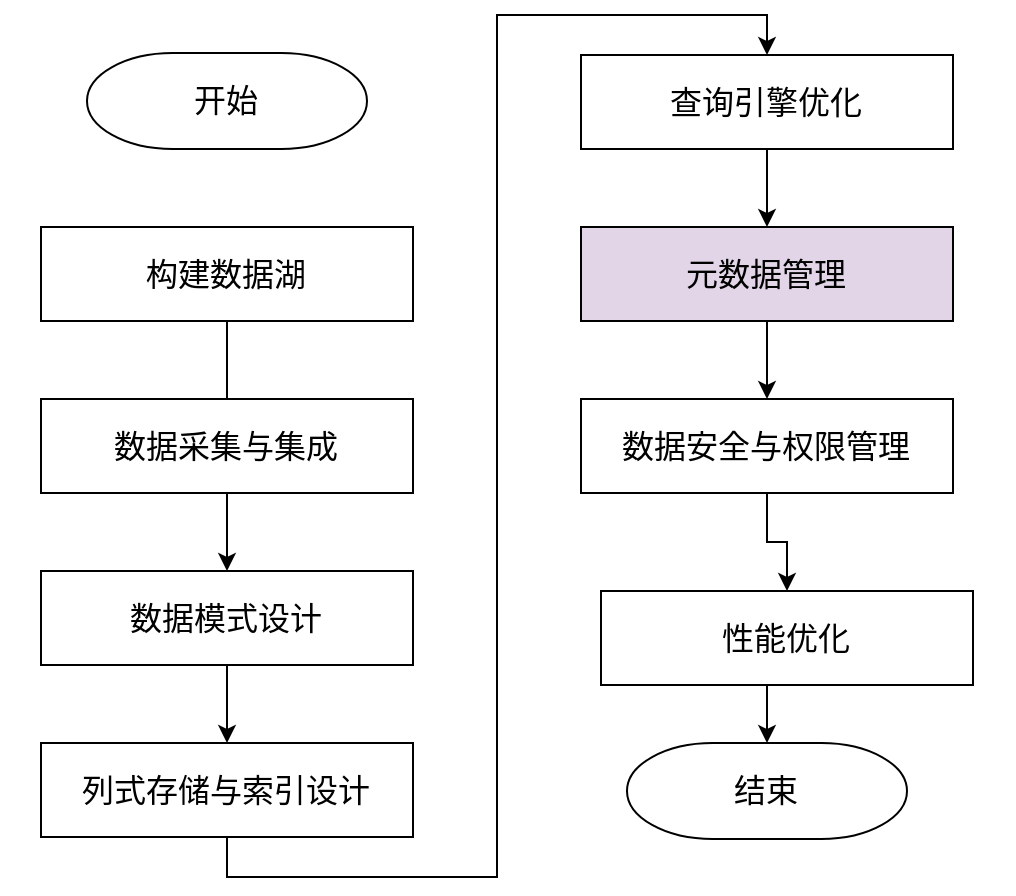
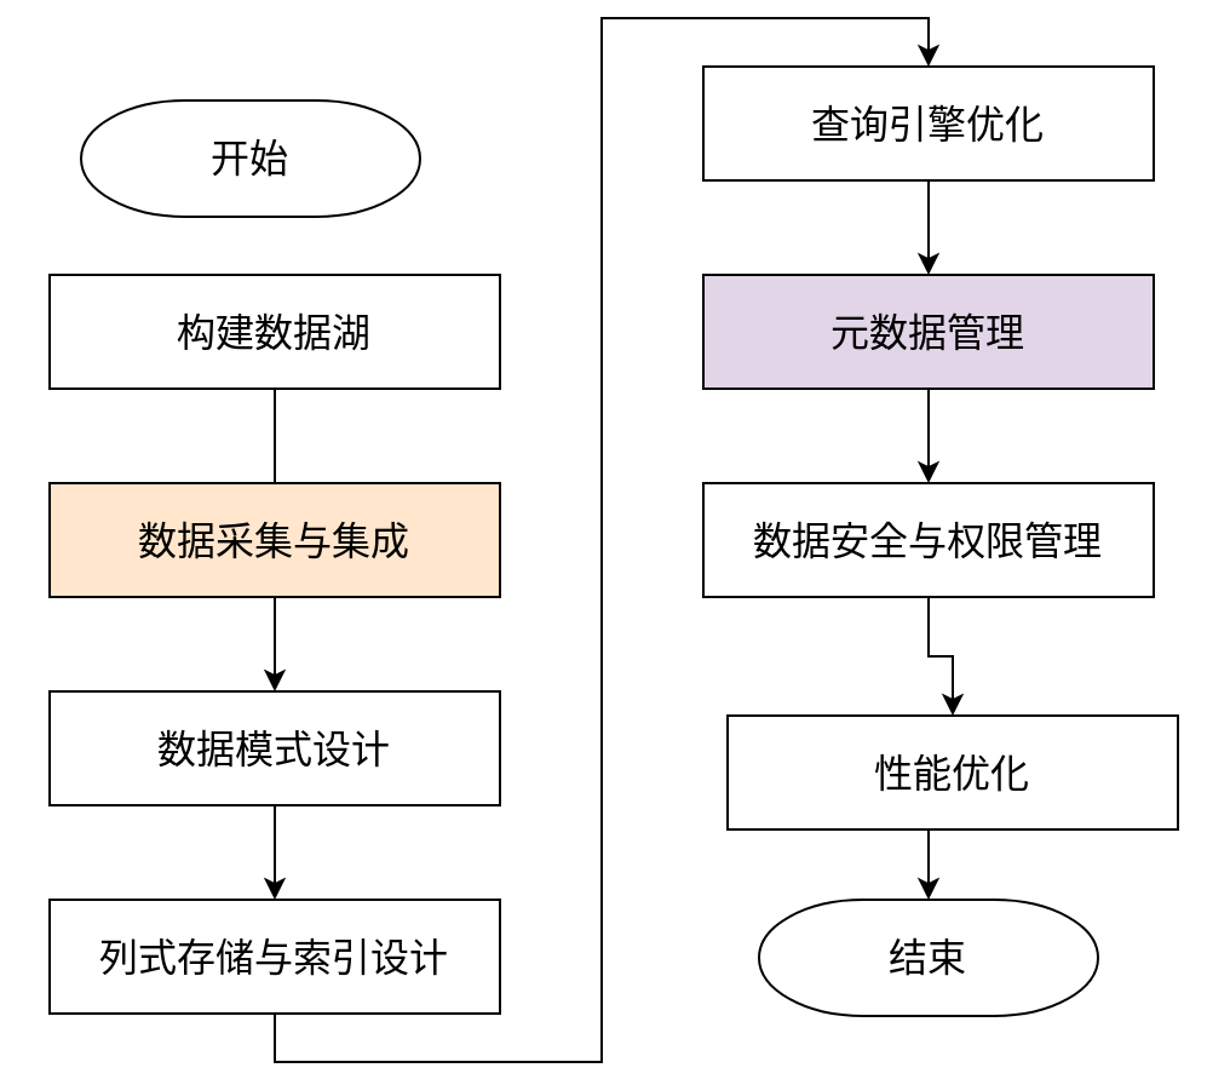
  <mxCell id="0" />
  <mxCell id="1" parent="0" />
  <mxCell id="2" style="rounded=0;orthogonalLoop=1;jettySize=auto;html=1;exitX=0.5;exitY=1;exitDx=0;exitDy=0;entryX=0.5;entryY=0;entryDx=0;entryDy=0;endArrow=none;" edge="1" parent="1" source="3" target="6"><mxGeometry relative="1" as="geometry"><mxPoint x="113" y="194" as="targetPoint" /></mxGeometry></mxCell>
  <mxCell id="3" value="&lt;font style=&quot;font-size: 16px;&quot;&gt;构建数据湖&lt;/font&gt;" style="whiteSpace=wrap;html=1;rounded=0;shadow=0;labelBackgroundColor=none;strokeWidth=1;fontFamily=Verdana;fontSize=8;align=center;" parent="1" vertex="1"><mxGeometry x="20" y="107" width="186" height="47" as="geometry" /></mxCell>
- <mxCell id="4" value="&lt;font style=&quot;font-size: 16px;&quot;&gt;开始&lt;/font&gt;" style="strokeWidth=1;html=1;shape=mxgraph.flowchart.terminator;whiteSpace=wrap;rounded=0;shadow=0;labelBackgroundColor=none;fontFamily=Verdana;fontSize=8;align=center;" parent="1" vertex="1"><mxGeometry x="43" y="20" width="140" height="48" as="geometry" /></mxCell>
+ <mxCell id="4" value="&lt;font style=&quot;font-size: 16px;&quot;&gt;开始&lt;/font&gt;" style="strokeWidth=1;html=1;shape=mxgraph.flowchart.terminator;whiteSpace=wrap;rounded=0;shadow=0;labelBackgroundColor=none;fontFamily=Verdana;fontSize=8;align=center;" parent="1" vertex="1"><mxGeometry x="33" y="35" width="140" height="48" as="geometry" /></mxCell>
  <mxCell id="5" style="edgeStyle=orthogonalEdgeStyle;rounded=0;orthogonalLoop=1;jettySize=auto;html=1;exitX=0.5;exitY=1;exitDx=0;exitDy=0;" edge="1" parent="1" source="6" target="8"><mxGeometry relative="1" as="geometry" /></mxCell>
- <mxCell id="6" value="&lt;font style=&quot;font-size: 16px;&quot;&gt;数据采集与集成&lt;/font&gt;" style="whiteSpace=wrap;html=1;rounded=0;shadow=0;labelBackgroundColor=none;strokeWidth=1;fontFamily=Verdana;fontSize=8;align=center;" vertex="1" parent="1"><mxGeometry x="20" y="193" width="186" height="47" as="geometry" /></mxCell>
+ <mxCell id="6" value="&lt;font style=&quot;font-size: 16px;&quot;&gt;数据采集与集成&lt;/font&gt;" style="whiteSpace=wrap;html=1;rounded=0;shadow=0;labelBackgroundColor=none;strokeWidth=1;fontFamily=Verdana;fontSize=8;align=center;fillColor=#ffe6cc;" vertex="1" parent="1"><mxGeometry x="20" y="193" width="186" height="47" as="geometry" /></mxCell>
  <mxCell id="7" style="edgeStyle=orthogonalEdgeStyle;rounded=0;orthogonalLoop=1;jettySize=auto;html=1;exitX=0.5;exitY=1;exitDx=0;exitDy=0;entryX=0.5;entryY=0;entryDx=0;entryDy=0;" edge="1" parent="1" source="8" target="10"><mxGeometry relative="1" as="geometry" /></mxCell>
  <mxCell id="8" value="&lt;font style=&quot;font-size: 16px;&quot;&gt;数据模式设计&lt;/font&gt;" style="whiteSpace=wrap;html=1;rounded=0;shadow=0;labelBackgroundColor=none;strokeWidth=1;fontFamily=Verdana;fontSize=8;align=center;" vertex="1" parent="1"><mxGeometry x="20" y="279" width="186" height="47" as="geometry" /></mxCell>
  <mxCell id="9" style="edgeStyle=orthogonalEdgeStyle;rounded=0;orthogonalLoop=1;jettySize=auto;html=1;exitX=0.5;exitY=1;exitDx=0;exitDy=0;entryX=0.5;entryY=0;entryDx=0;entryDy=0;" edge="1" parent="1" source="10" target="12"><mxGeometry relative="1" as="geometry" /></mxCell>
  <mxCell id="10" value="&lt;font style=&quot;font-size: 16px;&quot;&gt;列式存储与索引设计&lt;/font&gt;" style="whiteSpace=wrap;html=1;rounded=0;shadow=0;labelBackgroundColor=none;strokeWidth=1;fontFamily=Verdana;fontSize=8;align=center;" vertex="1" parent="1"><mxGeometry x="20" y="365" width="186" height="47" as="geometry" /></mxCell>
  <mxCell id="11" style="edgeStyle=orthogonalEdgeStyle;rounded=0;orthogonalLoop=1;jettySize=auto;html=1;exitX=0.5;exitY=1;exitDx=0;exitDy=0;" edge="1" parent="1" source="12" target="14"><mxGeometry relative="1" as="geometry" /></mxCell>
  <mxCell id="12" value="&lt;font style=&quot;font-size: 16px;&quot;&gt;查询引擎优化&lt;/font&gt;" style="whiteSpace=wrap;html=1;rounded=0;shadow=0;labelBackgroundColor=none;strokeWidth=1;fontFamily=Verdana;fontSize=8;align=center;" vertex="1" parent="1"><mxGeometry x="290" y="21" width="186" height="47" as="geometry" /></mxCell>
  <mxCell id="13" style="edgeStyle=orthogonalEdgeStyle;rounded=0;orthogonalLoop=1;jettySize=auto;html=1;exitX=0.5;exitY=1;exitDx=0;exitDy=0;" edge="1" parent="1" source="14" target="16"><mxGeometry relative="1" as="geometry" /></mxCell>
  <mxCell id="14" value="&lt;font style=&quot;font-size: 16px;&quot;&gt;元数据管理&lt;/font&gt;" style="whiteSpace=wrap;html=1;rounded=0;shadow=0;labelBackgroundColor=none;strokeWidth=1;fontFamily=Verdana;fontSize=8;align=center;fillColor=#e1d5e7;" vertex="1" parent="1"><mxGeometry x="290" y="107" width="186" height="47" as="geometry" /></mxCell>
  <mxCell id="15" style="edgeStyle=orthogonalEdgeStyle;rounded=0;orthogonalLoop=1;jettySize=auto;html=1;exitX=0.5;exitY=1;exitDx=0;exitDy=0;" edge="1" parent="1" source="16" target="18"><mxGeometry relative="1" as="geometry" /></mxCell>
  <mxCell id="16" value="&lt;font style=&quot;font-size: 16px;&quot;&gt;数据安全与权限管理&lt;/font&gt;" style="whiteSpace=wrap;html=1;rounded=0;shadow=0;labelBackgroundColor=none;strokeWidth=1;fontFamily=Verdana;fontSize=8;align=center;" vertex="1" parent="1"><mxGeometry x="290" y="193" width="186" height="47" as="geometry" /></mxCell>
  <mxCell id="17" style="edgeStyle=orthogonalEdgeStyle;rounded=0;orthogonalLoop=1;jettySize=auto;html=1;exitX=0.5;exitY=1;exitDx=0;exitDy=0;" edge="1" parent="1" source="18"><mxGeometry relative="1" as="geometry"><mxPoint x="383" y="365" as="targetPoint" /></mxGeometry></mxCell>
  <mxCell id="18" value="&lt;font style=&quot;font-size: 16px;&quot;&gt;性能优化&lt;/font&gt;" style="whiteSpace=wrap;html=1;rounded=0;shadow=0;labelBackgroundColor=none;strokeWidth=1;fontFamily=Verdana;fontSize=8;align=center;" vertex="1" parent="1"><mxGeometry x="300" y="289" width="186" height="47" as="geometry" /></mxCell>
  <mxCell id="19" value="&lt;font style=&quot;font-size: 16px;&quot;&gt;结束&lt;/font&gt;" style="strokeWidth=1;html=1;shape=mxgraph.flowchart.terminator;whiteSpace=wrap;rounded=0;shadow=0;labelBackgroundColor=none;fontFamily=Verdana;fontSize=8;align=center;" vertex="1" parent="1"><mxGeometry x="313" y="365" width="140" height="48" as="geometry" /></mxCell>
